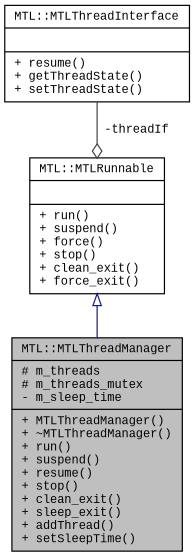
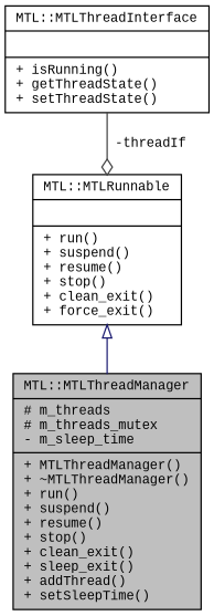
  digraph {
    fontname="Liberation Mono"
    node [color=black fillcolor=white fontname="Liberation Mono" fontsize=10 shape=record style=filled]
    edge [fontname="Liberation Mono" fontsize=10 labelfontname=Helvetica labelfontsize=10 style=solid]
    n1 [fillcolor=grey75 fontcolor=black height=0.2 label="{MTL::MTLThreadManager\n|# m_threads\l# m_threads_mutex\l- m_sleep_time\l|+ MTLThreadManager()\l+ ~MTLThreadManager()\l+ run()\l+ suspend()\l+ resume()\l+ stop()\l+ clean_exit()\l+ sleep_exit()\l+ addThread()\l+ setSleepTime()\l}" width=0.4]
-   n2 [height=0.2 label="{MTL::MTLRunnable\n||+ run()\l+ suspend()\l+ force()\l+ stop()\l+ clean_exit()\l+ force_exit()\l}" width=0.4]
-   n3 [height=0.2 label="{MTL::MTLThreadInterface\n||+ resume()\l+ getThreadState()\l+ setThreadState()\l}" width=0.4]
+   n2 [height=0.2 label="{MTL::MTLRunnable\n||+ run()\l+ suspend()\l+ resume()\l+ stop()\l+ clean_exit()\l+ force_exit()\l}" width=0.4]
+   n3 [height=0.2 label="{MTL::MTLThreadInterface\n||+ isRunning()\l+ getThreadState()\l+ setThreadState()\l}" width=0.4]
    n2 -> n1 [arrowtail=onormal color=midnightblue dir=back]
    n3 -> n2 [arrowhead=odiamond color=grey25 label=" -threadIf"]
  }
